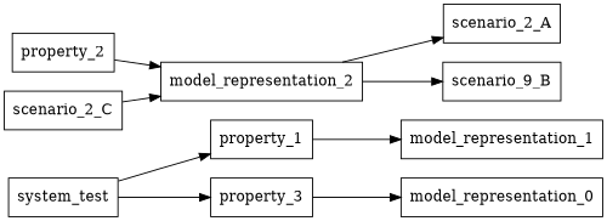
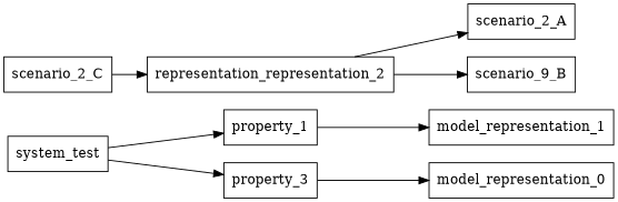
  digraph {
    rankdir=LR
    node [shape=rectangle]
    system_test
    property_1
    property_3
    model_representation_1
-   property_2
-   model_representation_2
+   model_representation_2 [label=representation_representation_2]
    n7 [label=model_representation_0]
    scenario_2_A
    n9 [label=scenario_9_B]
    scenario_2_C
    system_test -> property_1
    system_test -> property_3
    property_1 -> model_representation_1
    property_3 -> n7
-   property_2 -> model_representation_2
    model_representation_2 -> scenario_2_A
    model_representation_2 -> n9
    scenario_2_C -> model_representation_2
  }
